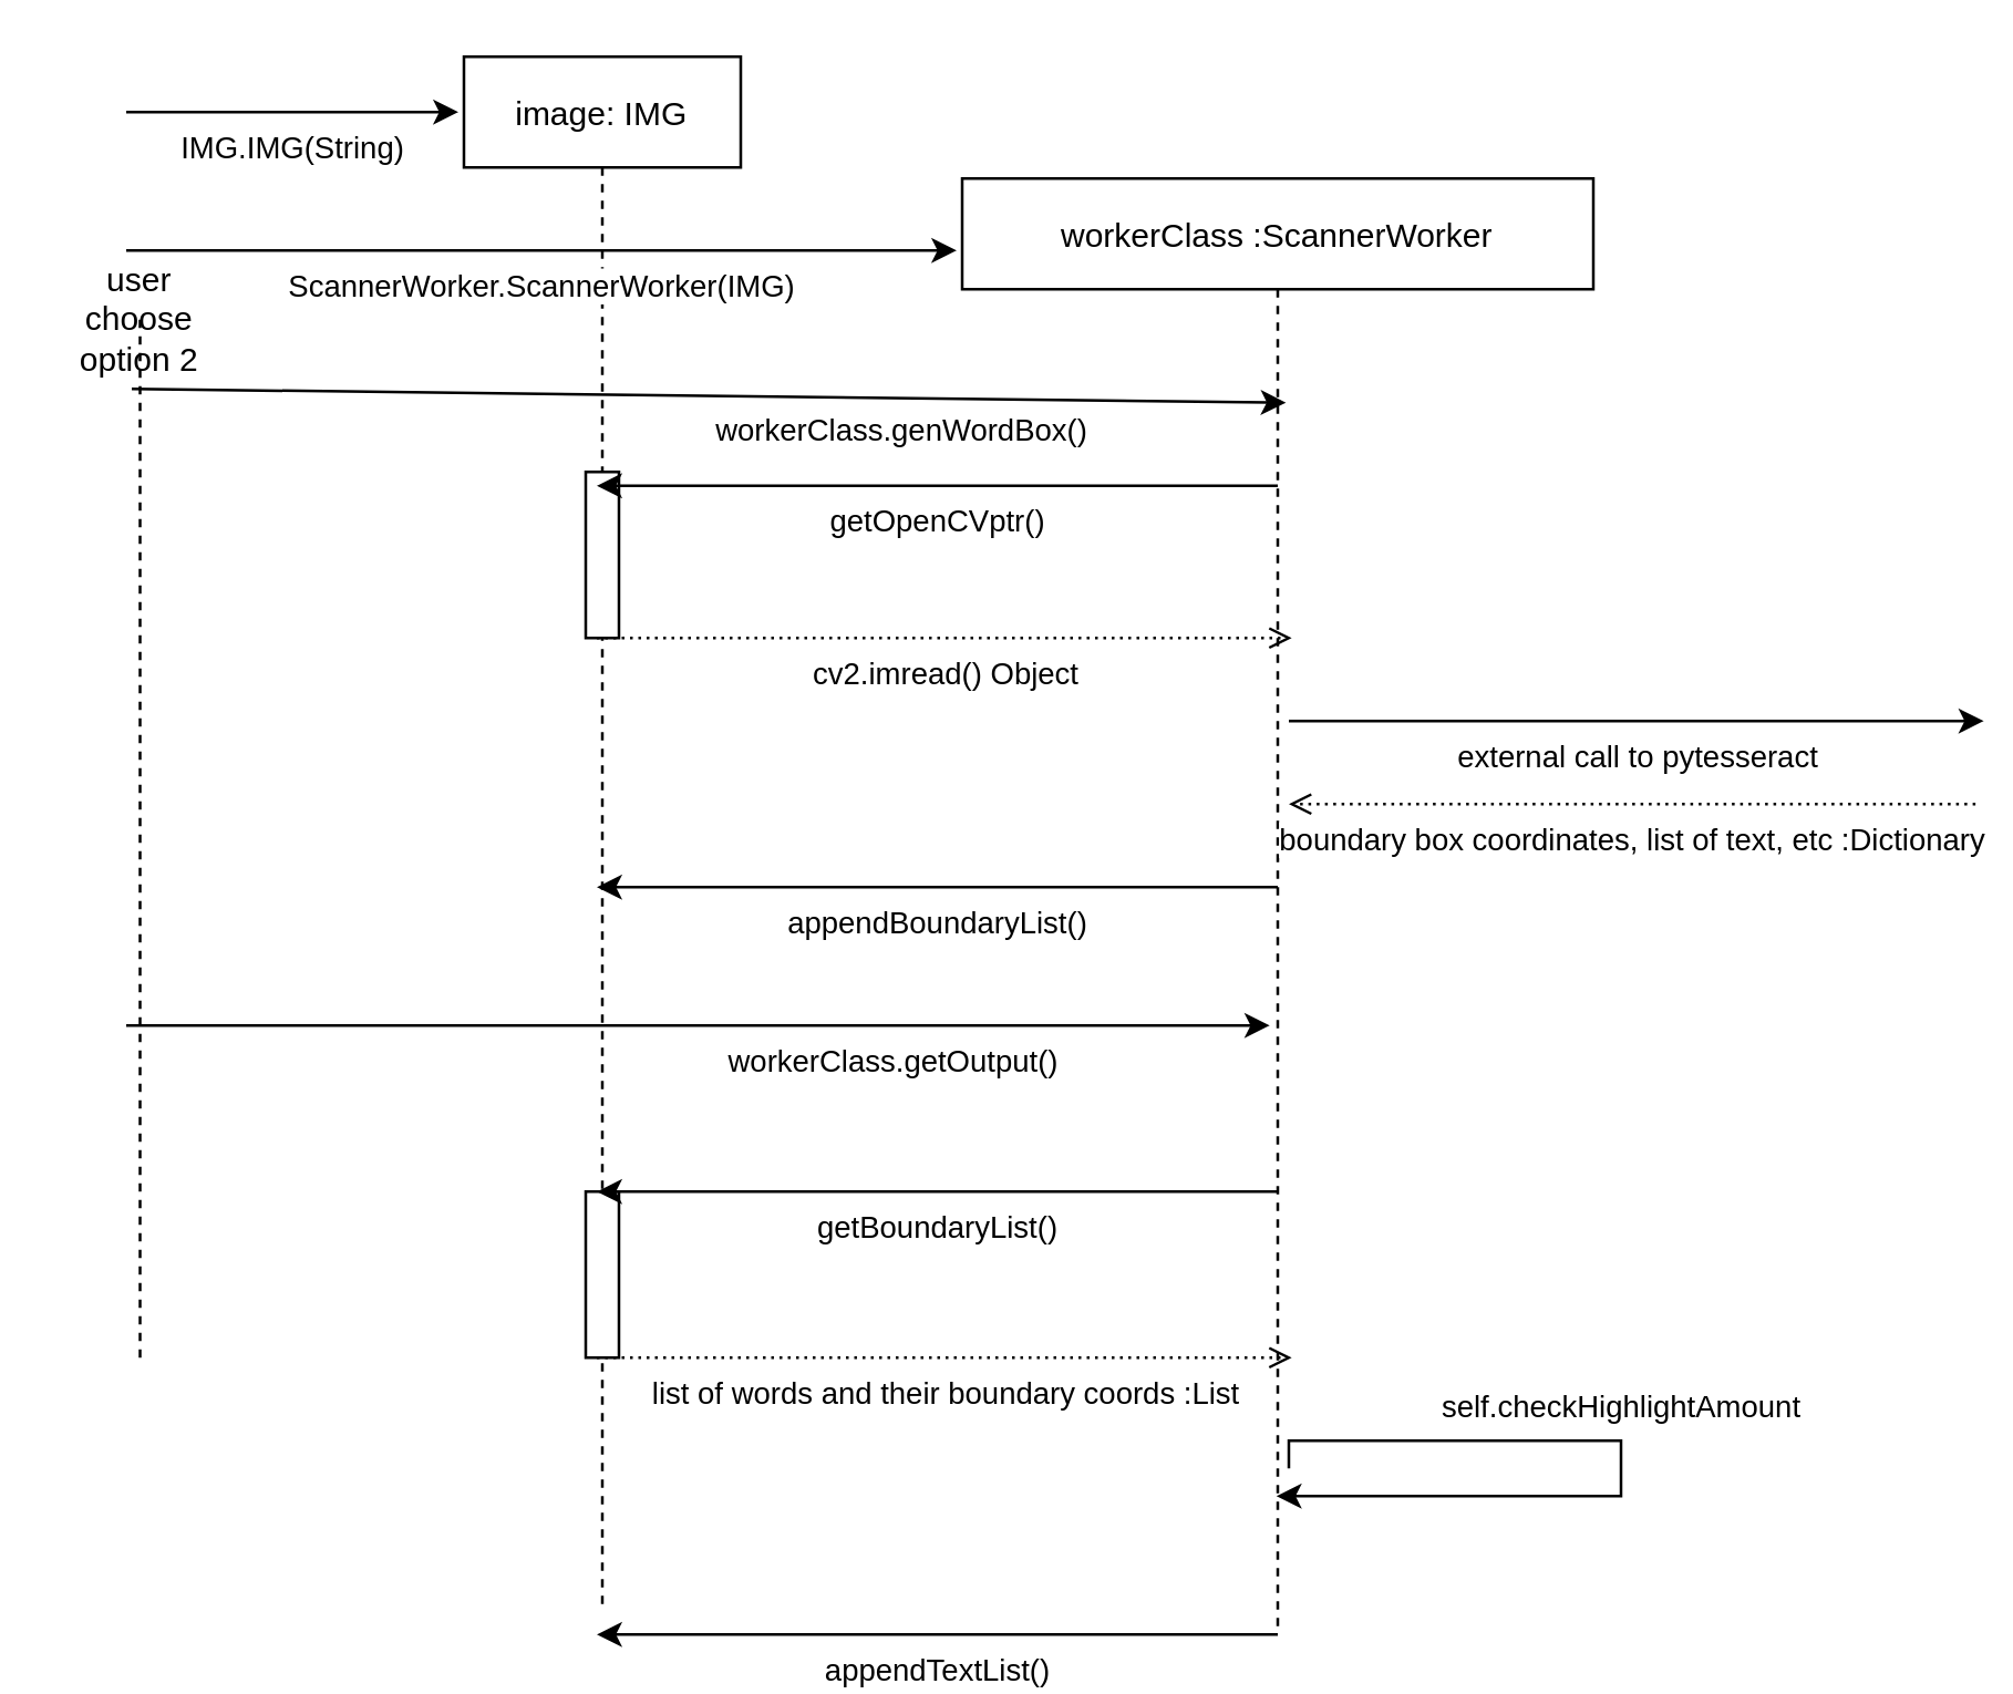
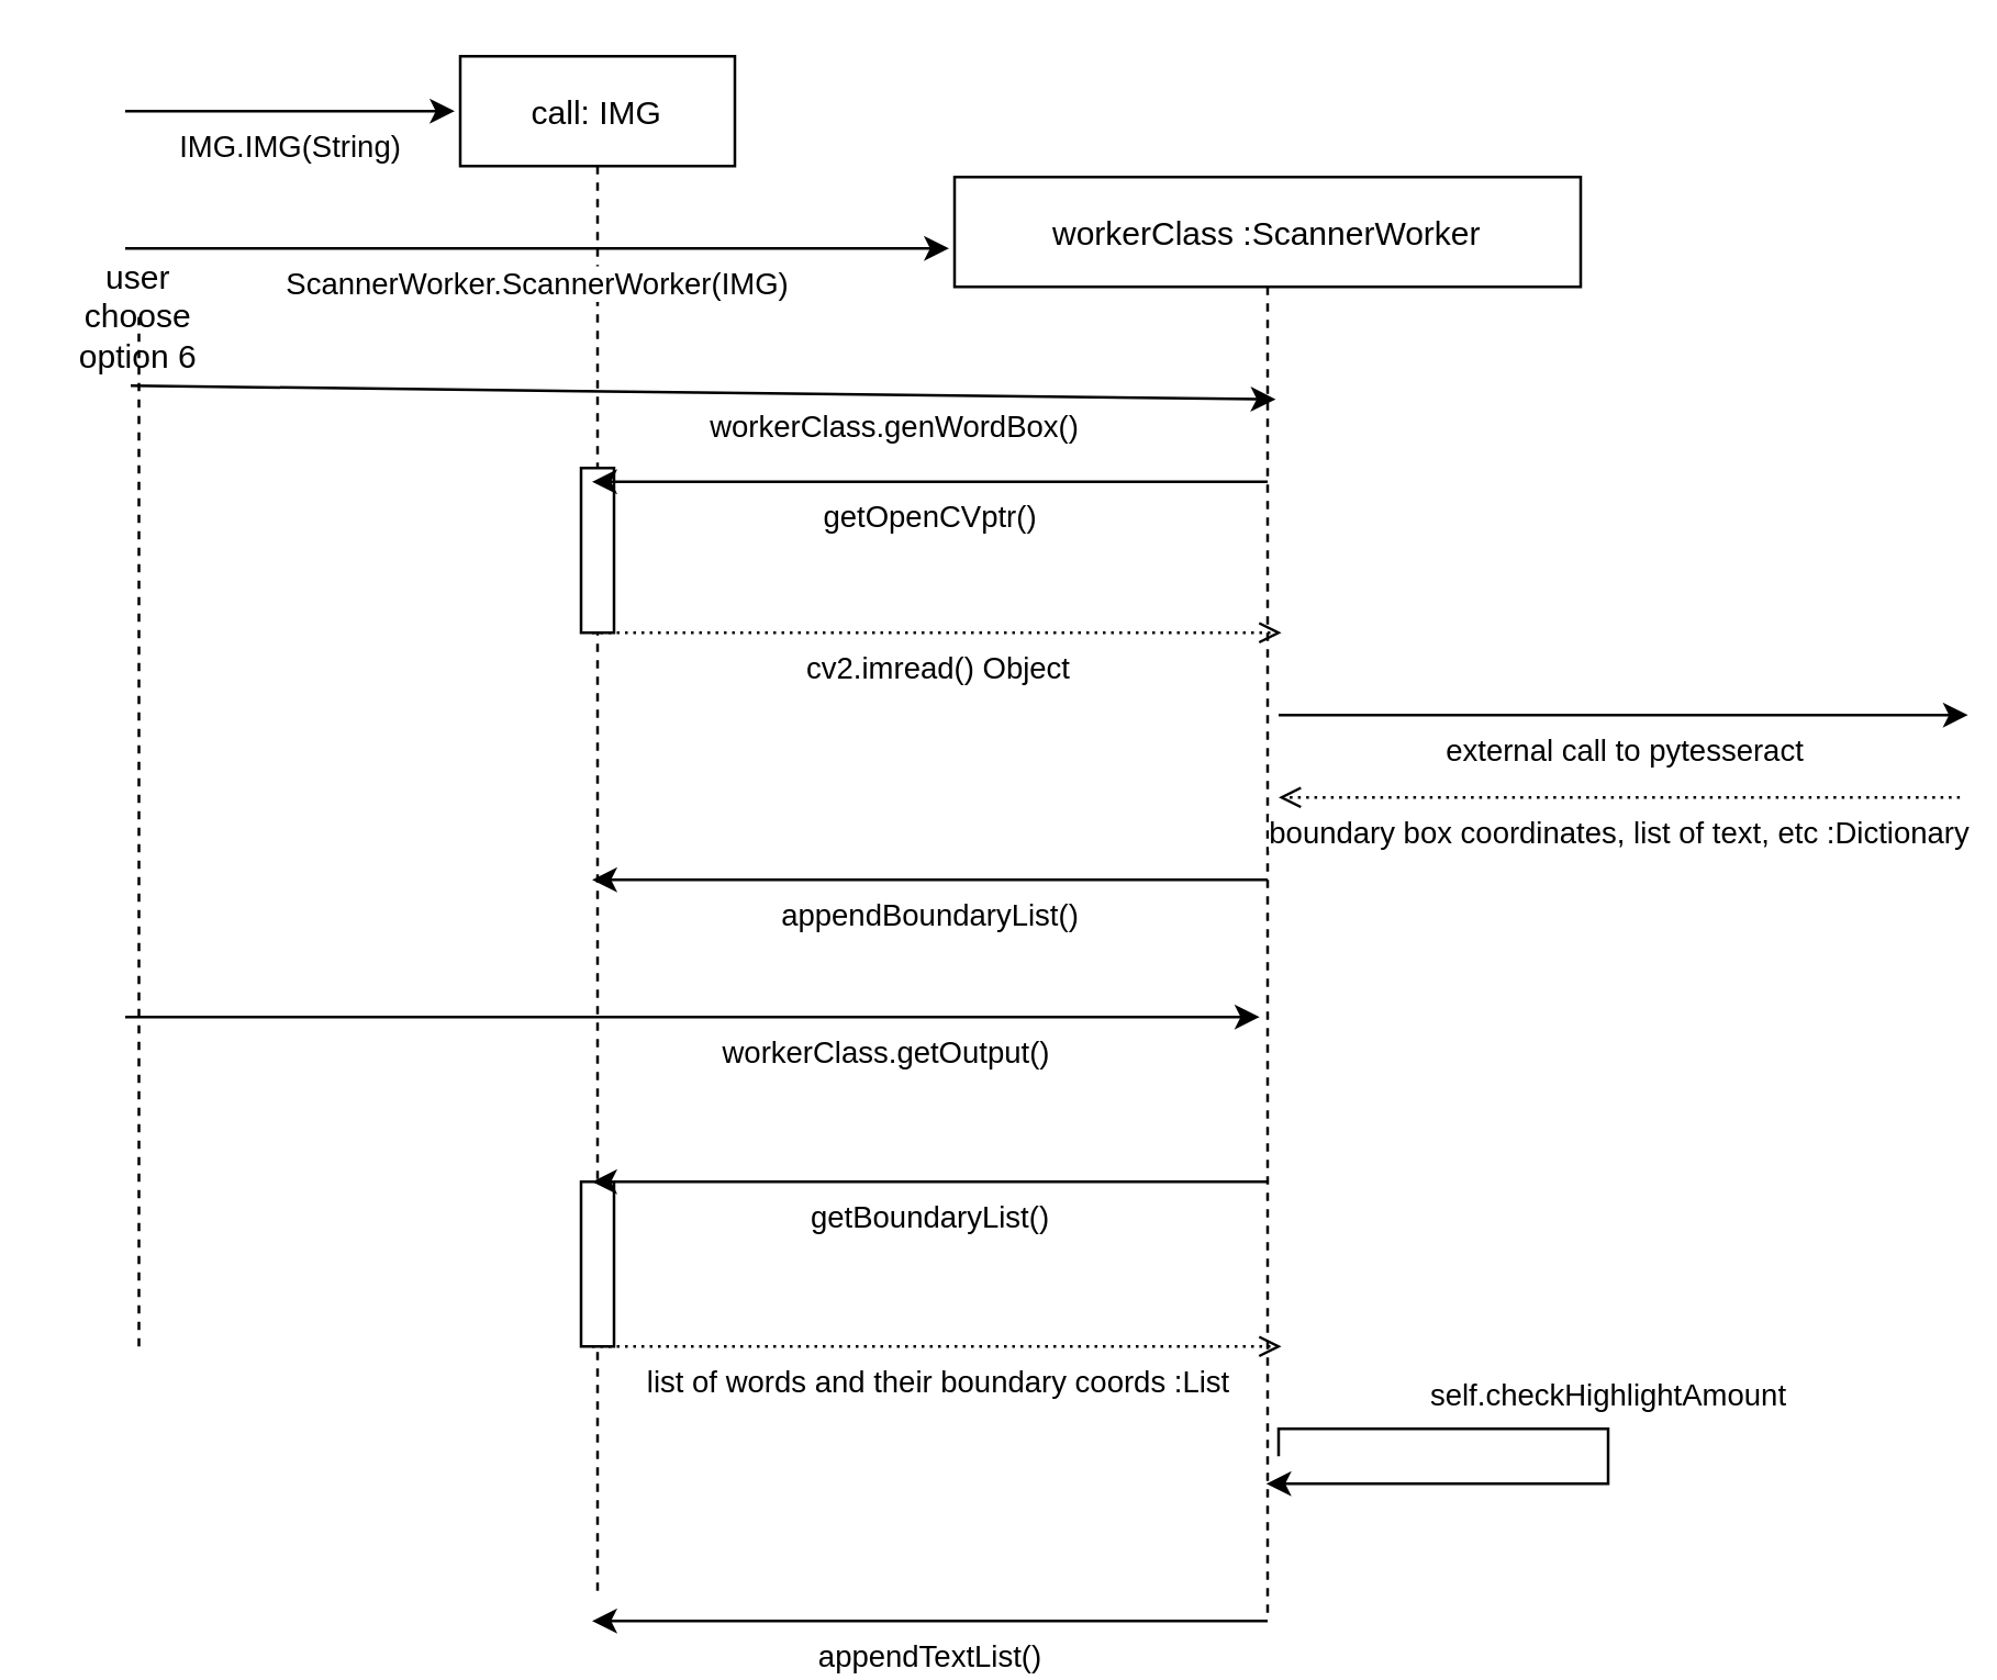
  <mxCell id="0" />
  <mxCell id="1" parent="0" />
- <mxCell id="2" value="image: IMG" style="shape=umlLifeline;perimeter=lifelinePerimeter;container=1;collapsible=0;recursiveResize=0;rounded=0;shadow=0;strokeWidth=1;" parent="1" vertex="1"><mxGeometry x="167" y="20" width="100" height="560" as="geometry" /></mxCell>
+ <mxCell id="2" value="call: IMG" style="shape=umlLifeline;perimeter=lifelinePerimeter;container=1;collapsible=0;recursiveResize=0;rounded=0;shadow=0;strokeWidth=1;" parent="1" vertex="1"><mxGeometry x="167" y="20" width="100" height="560" as="geometry" /></mxCell>
  <mxCell id="3" value="" style="rounded=0;whiteSpace=wrap;html=1;" vertex="1" parent="2"><mxGeometry x="44" y="150" width="12" height="60" as="geometry" /></mxCell>
  <mxCell id="4" value="workerClass.getOutput()" style="endArrow=classic;html=1;rounded=0;strokeWidth=1;verticalAlign=top;entryX=0.496;entryY=0.19;entryDx=0;entryDy=0;entryPerimeter=0;spacingLeft=140;" edge="1" parent="2"><mxGeometry width="50" height="50" relative="1" as="geometry"><mxPoint x="-122" y="350" as="sourcePoint" /><mxPoint x="291.088" y="350" as="targetPoint" /></mxGeometry></mxCell>
  <mxCell id="5" value="" style="rounded=0;whiteSpace=wrap;html=1;" vertex="1" parent="2"><mxGeometry x="44" y="410" width="12" height="60" as="geometry" /></mxCell>
  <mxCell id="6" value="workerClass :ScannerWorker" style="shape=umlLifeline;perimeter=lifelinePerimeter;container=1;collapsible=0;recursiveResize=0;rounded=0;shadow=0;strokeWidth=1;rotation=0;" parent="1" vertex="1"><mxGeometry x="347" y="64" width="228" height="526" as="geometry" /></mxCell>
  <mxCell id="7" value="getOpenCVptr()" style="endArrow=classic;html=1;rounded=0;strokeWidth=1;verticalAlign=top;spacingLeft=0;endFill=1;" edge="1" parent="6"><mxGeometry width="50" height="50" relative="1" as="geometry"><mxPoint x="114" y="111" as="sourcePoint" /><mxPoint x="-132" y="111" as="targetPoint" /></mxGeometry></mxCell>
  <mxCell id="8" value="cv2.imread() Object" style="endArrow=open;html=1;rounded=0;strokeWidth=1;verticalAlign=top;entryX=0.487;entryY=0.253;entryDx=0;entryDy=0;entryPerimeter=0;spacingLeft=0;endFill=0;dashed=1;dashPattern=1 2;" edge="1" parent="6"><mxGeometry width="50" height="50" relative="1" as="geometry"><mxPoint x="-132" y="166" as="sourcePoint" /><mxPoint x="119.036" y="166.0" as="targetPoint" /></mxGeometry></mxCell>
  <mxCell id="9" value="getBoundaryList()" style="endArrow=classic;html=1;rounded=0;strokeWidth=1;verticalAlign=top;spacingLeft=0;endFill=1;" edge="1" parent="6"><mxGeometry width="50" height="50" relative="1" as="geometry"><mxPoint x="114" y="366" as="sourcePoint" /><mxPoint x="-132" y="366" as="targetPoint" /></mxGeometry></mxCell>
  <mxCell id="10" value="external call to pytesseract" style="endArrow=classic;html=1;rounded=0;strokeWidth=1;verticalAlign=top;entryX=0.487;entryY=0.253;entryDx=0;entryDy=0;entryPerimeter=0;spacingLeft=0;endFill=1;" edge="1" parent="6"><mxGeometry width="50" height="50" relative="1" as="geometry"><mxPoint x="118" y="196" as="sourcePoint" /><mxPoint x="369.036" y="196" as="targetPoint" /></mxGeometry></mxCell>
  <mxCell id="11" value="boundary box coordinates, list of text, etc :Dictionary" style="endArrow=open;html=1;rounded=0;strokeWidth=1;verticalAlign=top;spacingLeft=0;exitX=0.509;exitY=0.37;exitDx=0;exitDy=0;exitPerimeter=0;endFill=0;dashed=1;dashPattern=1 2;" edge="1" parent="6"><mxGeometry width="50" height="50" relative="1" as="geometry"><mxPoint x="366.052" y="226" as="sourcePoint" /><mxPoint x="118" y="226" as="targetPoint" /></mxGeometry></mxCell>
  <mxCell id="12" value="appendBoundaryList()" style="endArrow=classic;html=1;rounded=0;strokeWidth=1;verticalAlign=top;spacingLeft=0;endFill=1;" edge="1" parent="6"><mxGeometry width="50" height="50" relative="1" as="geometry"><mxPoint x="114" y="256" as="sourcePoint" /><mxPoint x="-132" y="256" as="targetPoint" /></mxGeometry></mxCell>
  <mxCell id="13" value="appendTextList()" style="endArrow=classic;html=1;rounded=0;strokeWidth=1;verticalAlign=top;spacingLeft=0;endFill=1;" edge="1" parent="6"><mxGeometry width="50" height="50" relative="1" as="geometry"><mxPoint x="114" y="526" as="sourcePoint" /><mxPoint x="-132" y="526" as="targetPoint" /></mxGeometry></mxCell>
  <mxCell id="14" value="IMG.IMG(String)" style="endArrow=classic;html=1;rounded=0;strokeWidth=1;verticalAlign=top;" edge="1" parent="1"><mxGeometry width="50" height="50" relative="1" as="geometry"><mxPoint x="45" y="40" as="sourcePoint" /><mxPoint x="165" y="40" as="targetPoint" /></mxGeometry></mxCell>
  <mxCell id="15" value="ScannerWorker.ScannerWorker(IMG)" style="endArrow=classic;html=1;rounded=0;strokeWidth=1;verticalAlign=top;" edge="1" parent="1"><mxGeometry width="50" height="50" relative="1" as="geometry"><mxPoint x="45" y="90" as="sourcePoint" /><mxPoint x="345" y="90" as="targetPoint" /></mxGeometry></mxCell>
  <mxCell id="16" value="workerClass.genWordBox()" style="endArrow=classic;html=1;rounded=0;strokeWidth=1;verticalAlign=top;entryX=0.513;entryY=0.154;entryDx=0;entryDy=0;entryPerimeter=0;spacingLeft=140;" edge="1" parent="1" target="6"><mxGeometry width="50" height="50" relative="1" as="geometry"><mxPoint x="47" y="140" as="sourcePoint" /><mxPoint x="347" y="140" as="targetPoint" /></mxGeometry></mxCell>
- <mxCell id="17" value="user choose option 2" style="text;html=1;strokeColor=none;fillColor=none;align=center;verticalAlign=middle;whiteSpace=wrap;rounded=0;" vertex="1" parent="1"><mxGeometry x="20" y="100" width="60" height="30" as="geometry" /></mxCell>
+ <mxCell id="17" value="user choose option 6" style="text;html=1;strokeColor=none;fillColor=none;align=center;verticalAlign=middle;whiteSpace=wrap;rounded=0;" vertex="1" parent="1"><mxGeometry x="20" y="100" width="60" height="30" as="geometry" /></mxCell>
  <mxCell id="18" value="" style="endArrow=none;dashed=1;html=1;strokeWidth=1;rounded=0;entryX=0.5;entryY=0.5;entryDx=0;entryDy=0;entryPerimeter=0;" edge="1" parent="1" target="17"><mxGeometry width="50" height="50" relative="1" as="geometry"><mxPoint x="50" y="490" as="sourcePoint" /><mxPoint x="50" y="-50" as="targetPoint" /></mxGeometry></mxCell>
  <mxCell id="19" value="list of words and their boundary coords :List" style="endArrow=open;html=1;rounded=0;strokeWidth=1;verticalAlign=top;entryX=0.487;entryY=0.253;entryDx=0;entryDy=0;entryPerimeter=0;spacingLeft=0;endFill=0;dashed=1;dashPattern=1 2;" edge="1" parent="1"><mxGeometry width="50" height="50" relative="1" as="geometry"><mxPoint x="215" y="490" as="sourcePoint" /><mxPoint x="466.036" y="490" as="targetPoint" /></mxGeometry></mxCell>
  <mxCell id="20" value="self.checkHighlightAmount" style="endArrow=classic;html=1;rounded=0;strokeWidth=1;verticalAlign=bottom;spacingLeft=0;spacingBottom=10;" edge="1" parent="1" target="6"><mxGeometry width="50" height="50" relative="1" as="geometry"><mxPoint x="465" y="530" as="sourcePoint" /><mxPoint x="585" y="530" as="targetPoint" /><Array as="points"><mxPoint x="465" y="520" /><mxPoint x="525" y="520" /><mxPoint x="585" y="520" /><mxPoint x="585" y="540" /></Array></mxGeometry></mxCell>
